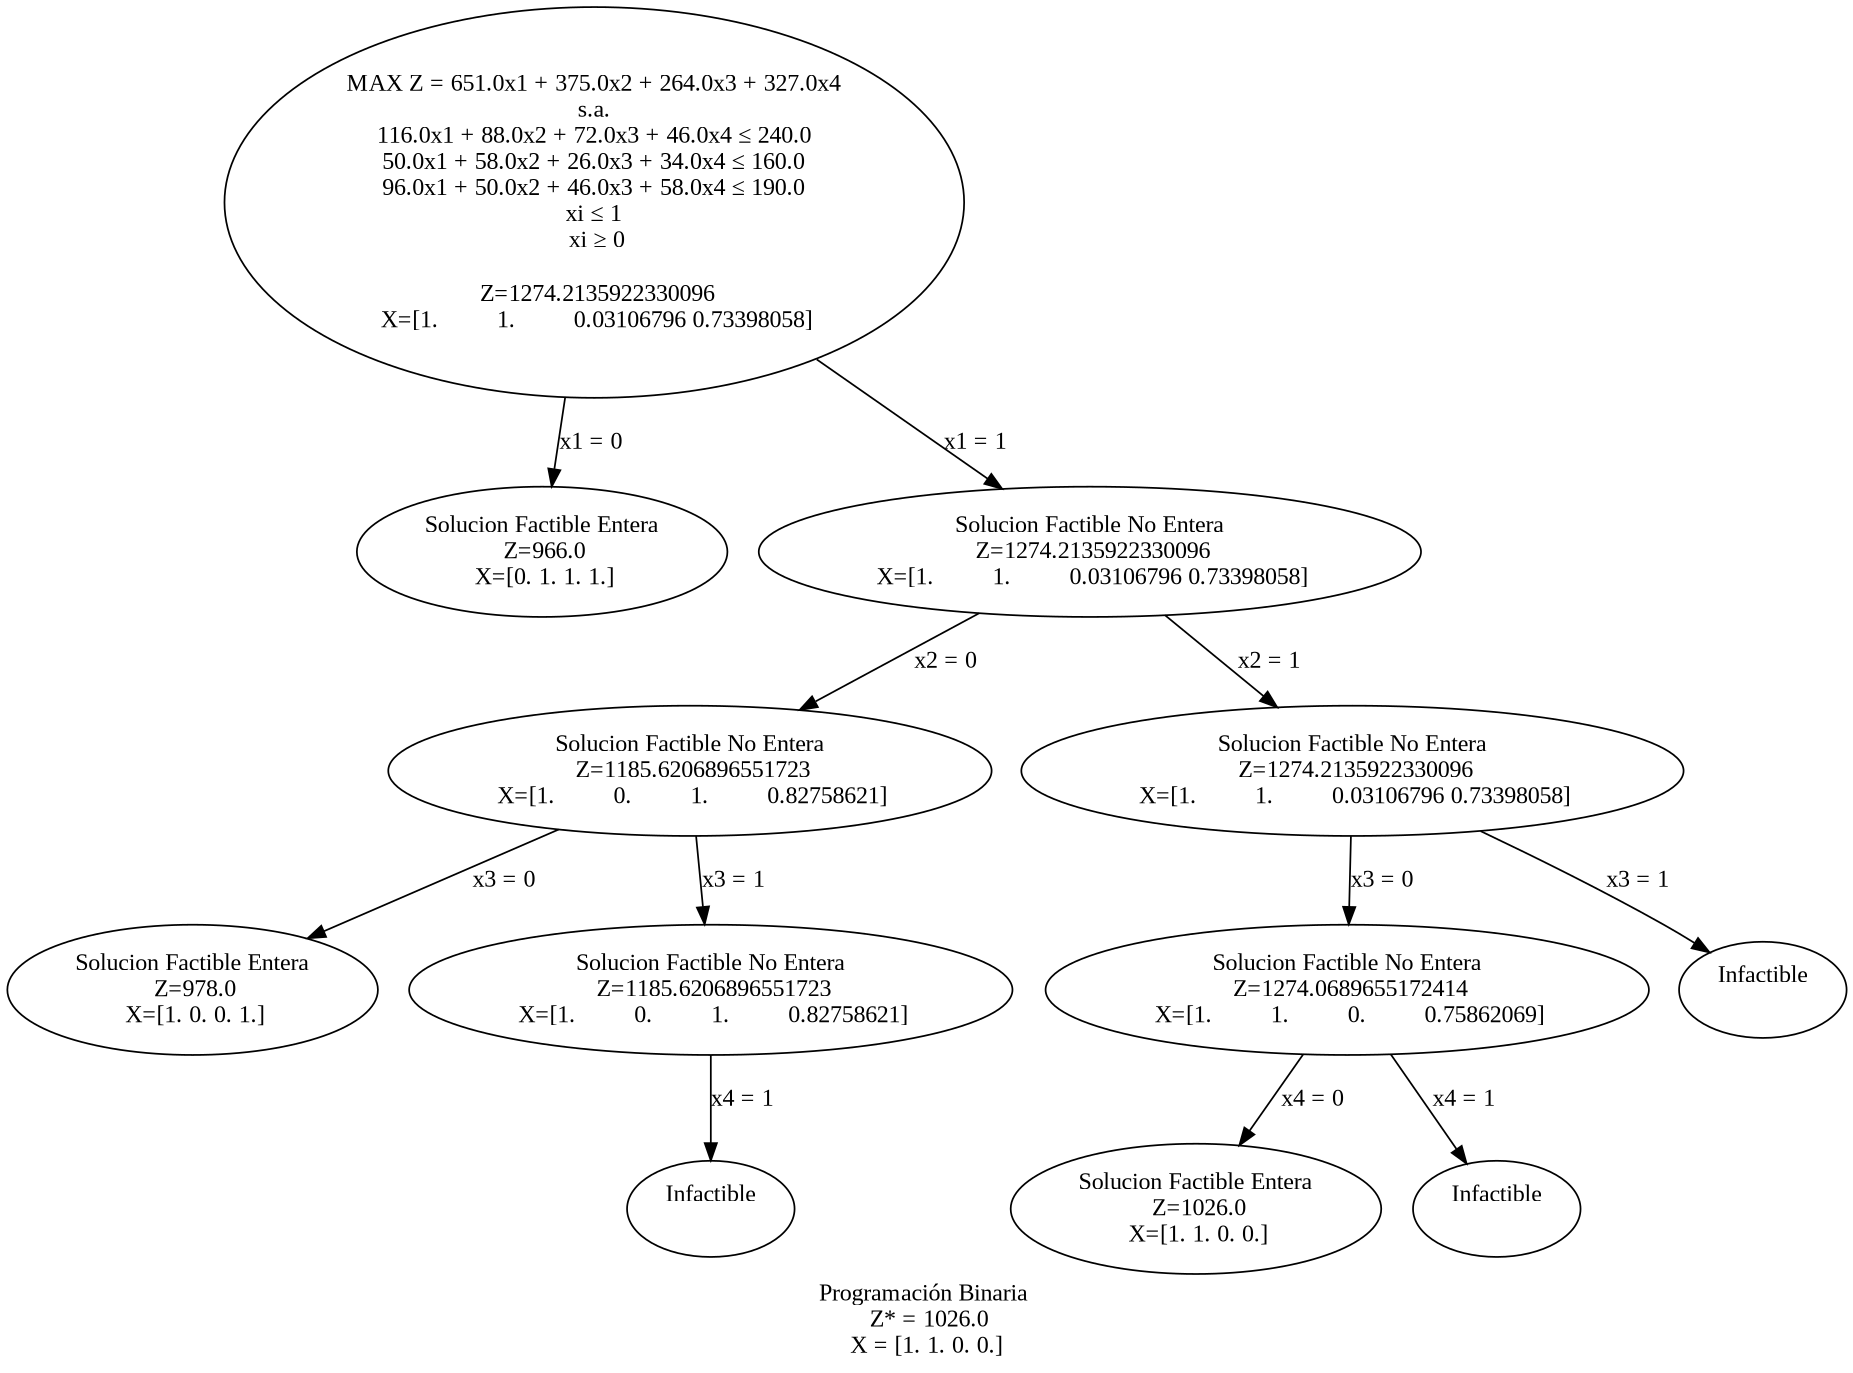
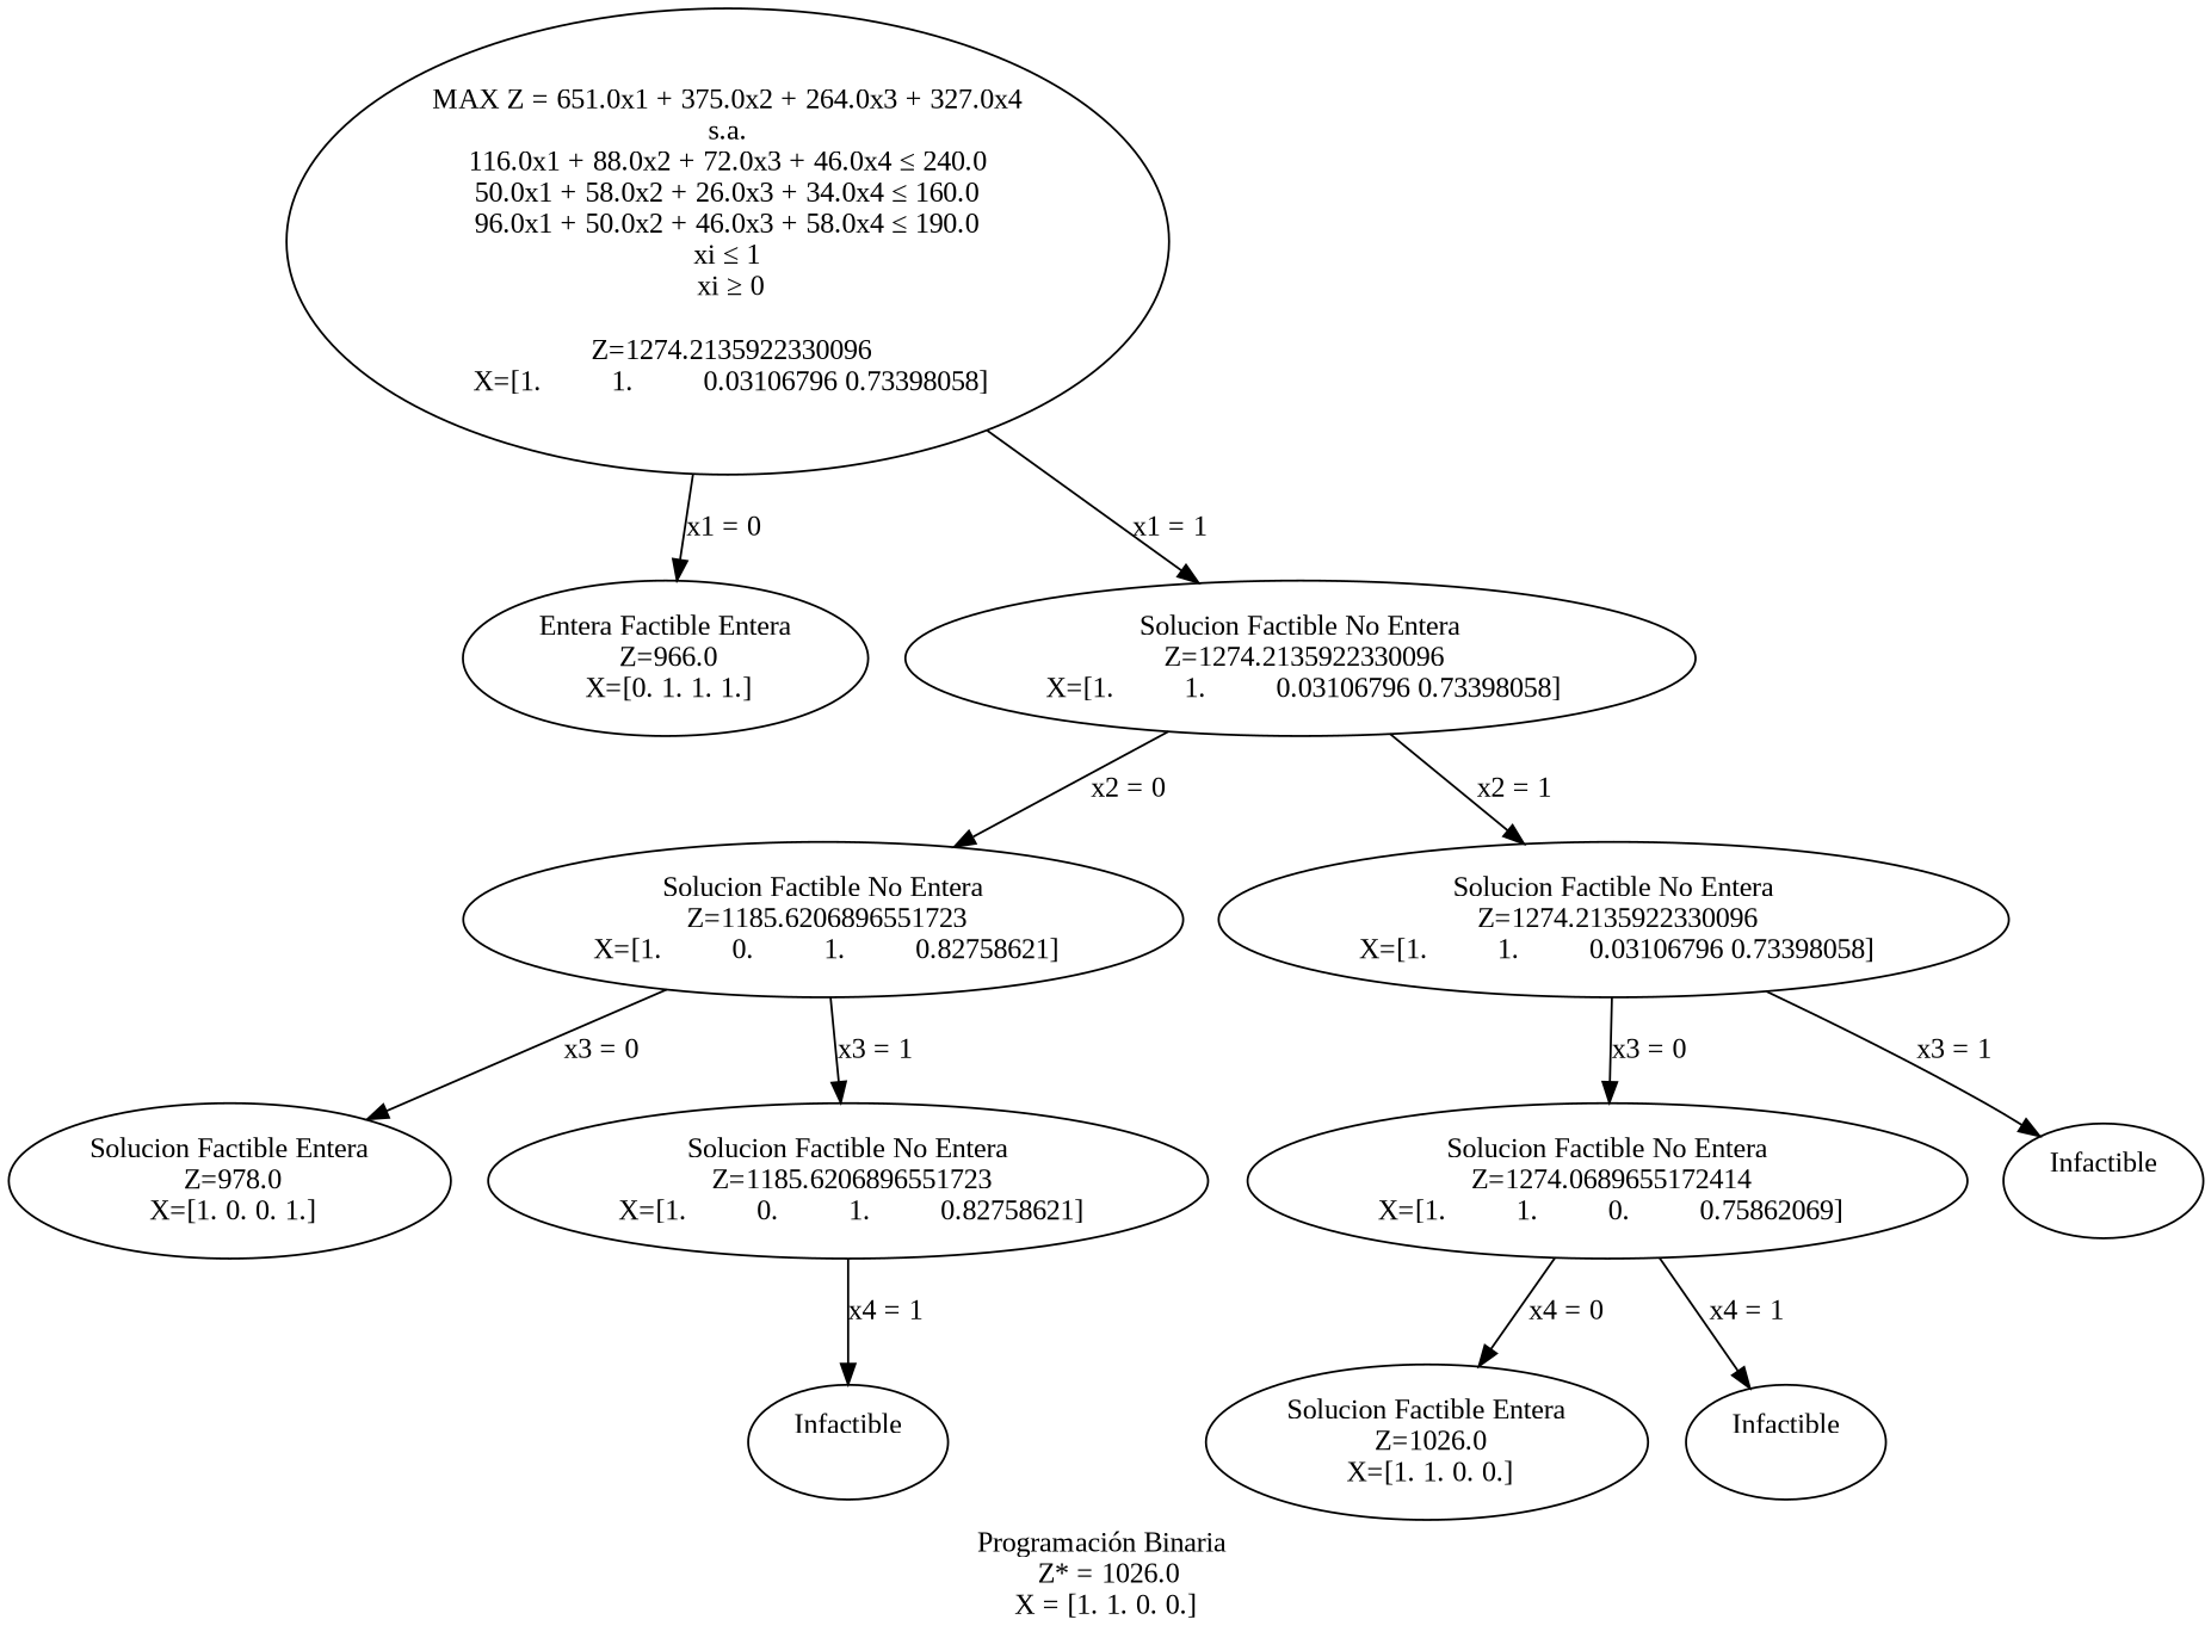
  digraph {
    fontname="Liberation Serif"
    label="Programación Binaria \n Z* = 1026.0\nX = [1. 1. 0. 0.]\n"
    node [fontname="Liberation Serif"]
    edge [fontname="Liberation Serif"]
    n1 [label="MAX Z = 651.0x1 + 375.0x2 + 264.0x3 + 327.0x4\ns.a.\n116.0x1 + 88.0x2 + 72.0x3 + 46.0x4 ≤ 240.0\n50.0x1 + 58.0x2 + 26.0x3 + 34.0x4 ≤ 160.0\n96.0x1 + 50.0x2 + 46.0x3 + 58.0x4 ≤ 190.0\nxi ≤ 1\n xi ≥ 0\n\n Z=1274.2135922330096\n X=[1.         1.         0.03106796 0.73398058]"]
-   n2 [label="Solucion Factible Entera\n Z=966.0\n X=[0. 1. 1. 1.]"]
+   n2 [label="Entera Factible Entera\n Z=966.0\n X=[0. 1. 1. 1.]"]
    n3 [label="Solucion Factible No Entera\n Z=1274.2135922330096\n X=[1.         1.         0.03106796 0.73398058]"]
    n4 [label="Solucion Factible No Entera\n Z=1185.6206896551723\n X=[1.         0.         1.         0.82758621]"]
    n5 [label="Solucion Factible No Entera\n Z=1274.2135922330096\n X=[1.         1.         0.03106796 0.73398058]"]
    n6 [label="Solucion Factible Entera\n Z=978.0\n X=[1. 0. 0. 1.]"]
    n7 [label="Solucion Factible No Entera\n Z=1185.6206896551723\n X=[1.         0.         1.         0.82758621]"]
    n8 [label="Solucion Factible No Entera\n Z=1274.0689655172414\n X=[1.         1.         0.         0.75862069]"]
    n9 [label="Infactible\n\n"]
    n10 [label="Infactible\n\n"]
    n11 [label="Solucion Factible Entera\n Z=1026.0\n X=[1. 1. 0. 0.]"]
    n12 [label="Infactible\n\n"]
    n1 -> n2 [label="x1 = 0"]
    n1 -> n3 [label="x1 = 1"]
    n3 -> n4 [label="x2 = 0"]
    n3 -> n5 [label="x2 = 1"]
    n4 -> n6 [label="x3 = 0"]
    n4 -> n7 [label="x3 = 1"]
    n5 -> n8 [label="x3 = 0"]
    n5 -> n9 [label="x3 = 1"]
    n7 -> n10 [label="x4 = 1"]
    n8 -> n11 [label="x4 = 0"]
    n8 -> n12 [label="x4 = 1"]
  }
